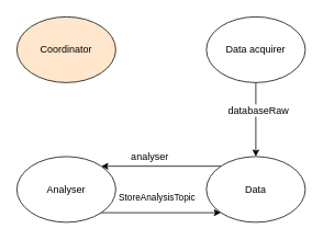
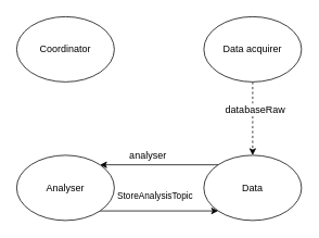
  <mxCell id="0" />
  <mxCell id="1" parent="0" />
- <mxCell id="2" value="Coordinator&lt;br&gt;" style="ellipse;whiteSpace=wrap;html=1;fillColor=#ffe6cc;" vertex="1" parent="1"><mxGeometry x="20" y="20" width="120" height="80" as="geometry" /></mxCell>
- <mxCell id="3" value="" style="edgeStyle=orthogonalEdgeStyle;rounded=0;orthogonalLoop=1;jettySize=auto;html=1;" edge="1" parent="1" source="5" target="8"><mxGeometry relative="1" as="geometry" /></mxCell>
+ <mxCell id="2" value="Coordinator&lt;br&gt;" style="ellipse;whiteSpace=wrap;html=1;" vertex="1" parent="1"><mxGeometry x="20" y="20" width="120" height="80" as="geometry" /></mxCell>
+ <mxCell id="3" value="" style="edgeStyle=orthogonalEdgeStyle;rounded=0;orthogonalLoop=1;jettySize=auto;html=1;dashed=1;" edge="1" parent="1" source="5" target="8"><mxGeometry relative="1" as="geometry" /></mxCell>
  <mxCell id="4" value="databaseRaw" style="text;html=1;resizable=0;points=[];align=center;verticalAlign=middle;labelBackgroundColor=#ffffff;" vertex="1" connectable="0" parent="3"><mxGeometry x="-0.271" y="2" relative="1" as="geometry"><mxPoint as="offset" /></mxGeometry></mxCell>
  <mxCell id="5" value="Data acquirer&lt;br&gt;" style="ellipse;whiteSpace=wrap;html=1;" vertex="1" parent="1"><mxGeometry x="250" y="20" width="120" height="80" as="geometry" /></mxCell>
  <mxCell id="6" style="rounded=0;orthogonalLoop=1;jettySize=auto;html=1;exitX=0;exitY=0;exitDx=0;exitDy=0;entryX=1;entryY=0;entryDx=0;entryDy=0;" edge="1" parent="1" source="8" target="10"><mxGeometry relative="1" as="geometry" /></mxCell>
  <mxCell id="7" value="analyser&lt;br&gt;" style="text;html=1;resizable=0;points=[];align=center;verticalAlign=middle;labelBackgroundColor=#ffffff;" vertex="1" connectable="0" parent="6"><mxGeometry x="0.31" y="3" relative="1" as="geometry"><mxPoint x="8" y="-15" as="offset" /></mxGeometry></mxCell>
  <mxCell id="8" value="Data&lt;br&gt;" style="ellipse;whiteSpace=wrap;html=1;" vertex="1" parent="1"><mxGeometry x="250" y="190" width="120" height="80" as="geometry" /></mxCell>
  <mxCell id="9" value="&lt;div&gt;StoreAnalysisTopic&lt;/div&gt;" style="edgeStyle=none;rounded=0;orthogonalLoop=1;jettySize=auto;html=1;exitX=1;exitY=1;exitDx=0;exitDy=0;entryX=0;entryY=1;entryDx=0;entryDy=0;" edge="1" parent="1" source="10" target="8"><mxGeometry x="-0.069" y="18" relative="1" as="geometry"><mxPoint as="offset" /></mxGeometry></mxCell>
  <mxCell id="10" value="Analyser&lt;br&gt;" style="ellipse;whiteSpace=wrap;html=1;" vertex="1" parent="1"><mxGeometry x="20" y="190" width="120" height="80" as="geometry" /></mxCell>
